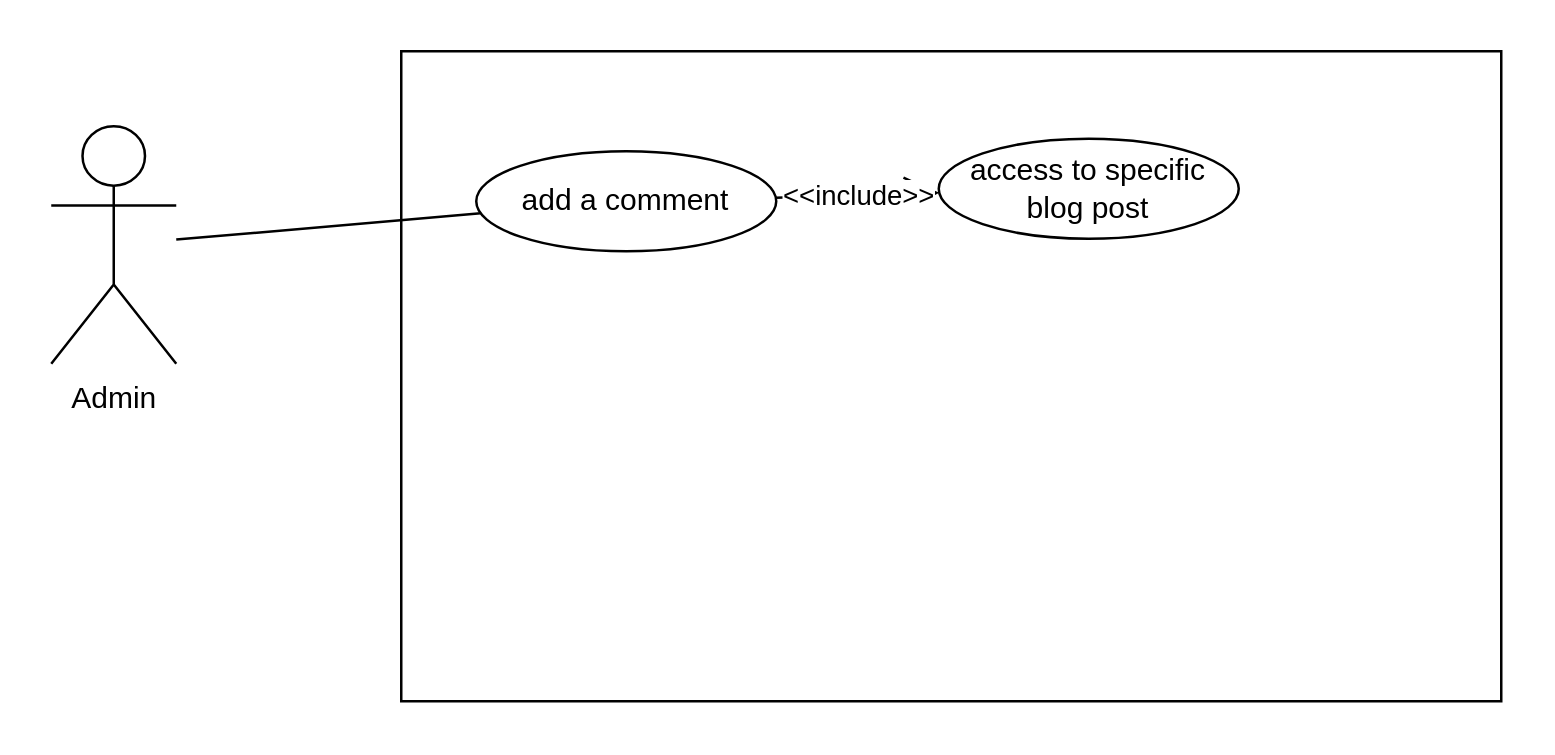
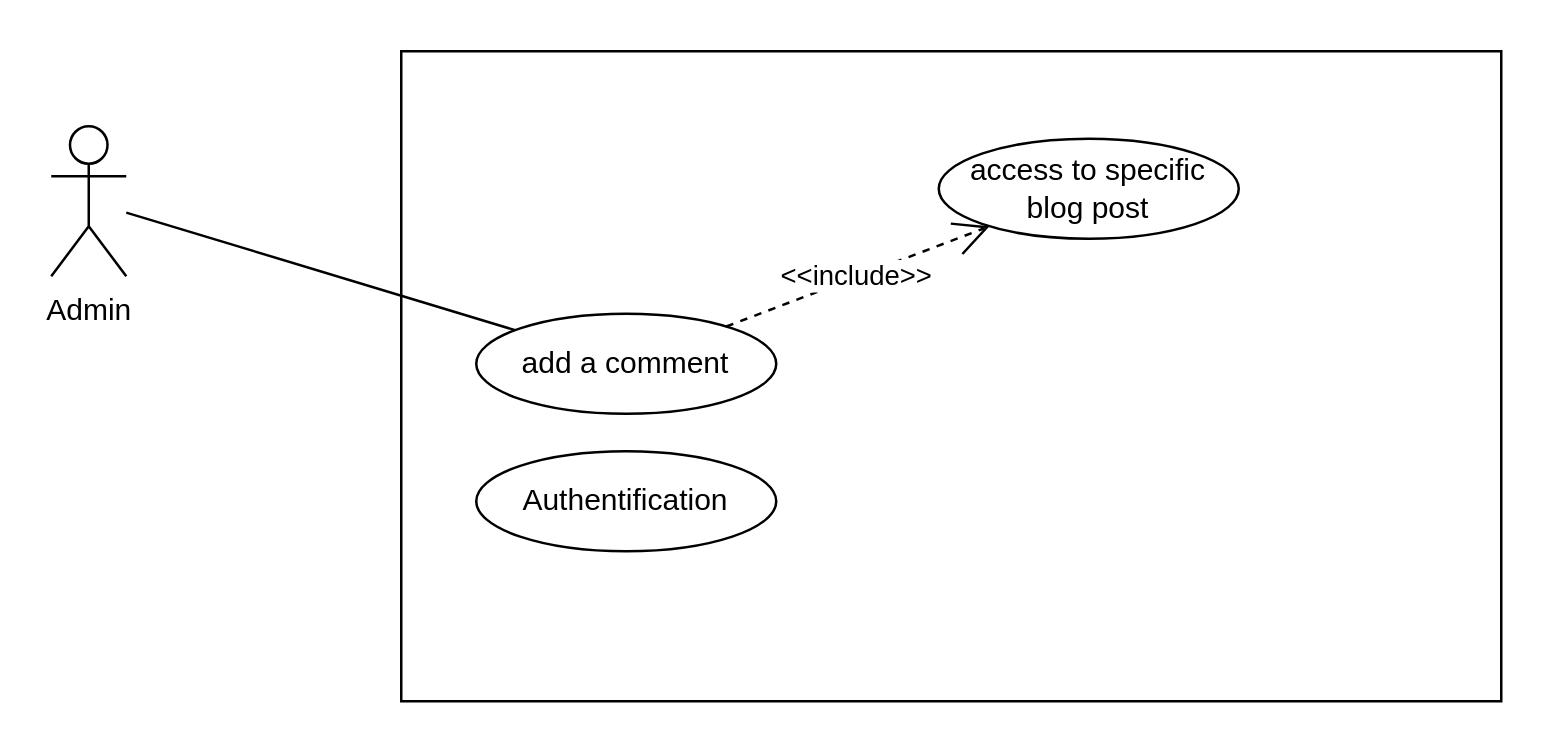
  <mxCell id="0" />
  <mxCell id="1" parent="0" />
  <mxCell id="2" value="" style="rounded=0;whiteSpace=wrap;html=1;" vertex="1" parent="1"><mxGeometry x="160" y="20" width="440" height="260" as="geometry" /></mxCell>
- <mxCell id="3" value="Admin" style="shape=umlActor;verticalLabelPosition=bottom;labelBackgroundColor=#ffffff;verticalAlign=top;html=1;" vertex="1" parent="1"><mxGeometry x="20" y="50" width="50" height="95" as="geometry" /></mxCell>
- <mxCell id="4" value="add a comment" style="ellipse;whiteSpace=wrap;html=1;" vertex="1" parent="1"><mxGeometry x="190" y="60" width="120" height="40" as="geometry" /></mxCell>
+ <mxCell id="3" value="Admin" style="shape=umlActor;verticalLabelPosition=bottom;labelBackgroundColor=#ffffff;verticalAlign=top;html=1;" vertex="1" parent="1"><mxGeometry x="20" y="50" width="30" height="60" as="geometry" /></mxCell>
+ <mxCell id="4" value="add a comment" style="ellipse;whiteSpace=wrap;html=1;" vertex="1" parent="1"><mxGeometry x="190" y="125" width="120" height="40" as="geometry" /></mxCell>
  <mxCell id="5" value="access to specific blog post" style="ellipse;whiteSpace=wrap;html=1;" vertex="1" parent="1"><mxGeometry x="375" y="55" width="120" height="40" as="geometry" /></mxCell>
+ <mxCell id="6" value="Authentification" style="ellipse;whiteSpace=wrap;html=1;" vertex="1" parent="1"><mxGeometry x="190" y="180" width="120" height="40" as="geometry" /></mxCell>
  <mxCell id="7" value="&amp;lt;&amp;lt;include&amp;gt;&amp;gt;" style="endArrow=open;endSize=12;dashed=1;html=1;" edge="1" parent="1" source="4" target="5"><mxGeometry width="160" relative="1" as="geometry"><mxPoint x="340" y="130" as="sourcePoint" /><mxPoint x="500" y="130" as="targetPoint" /></mxGeometry></mxCell>
  <mxCell id="8" value="" style="endArrow=none;html=1;" edge="1" parent="1" source="3" target="4"><mxGeometry width="50" height="50" relative="1" as="geometry"><mxPoint x="70" y="100" as="sourcePoint" /><mxPoint x="120" y="50" as="targetPoint" /></mxGeometry></mxCell>
